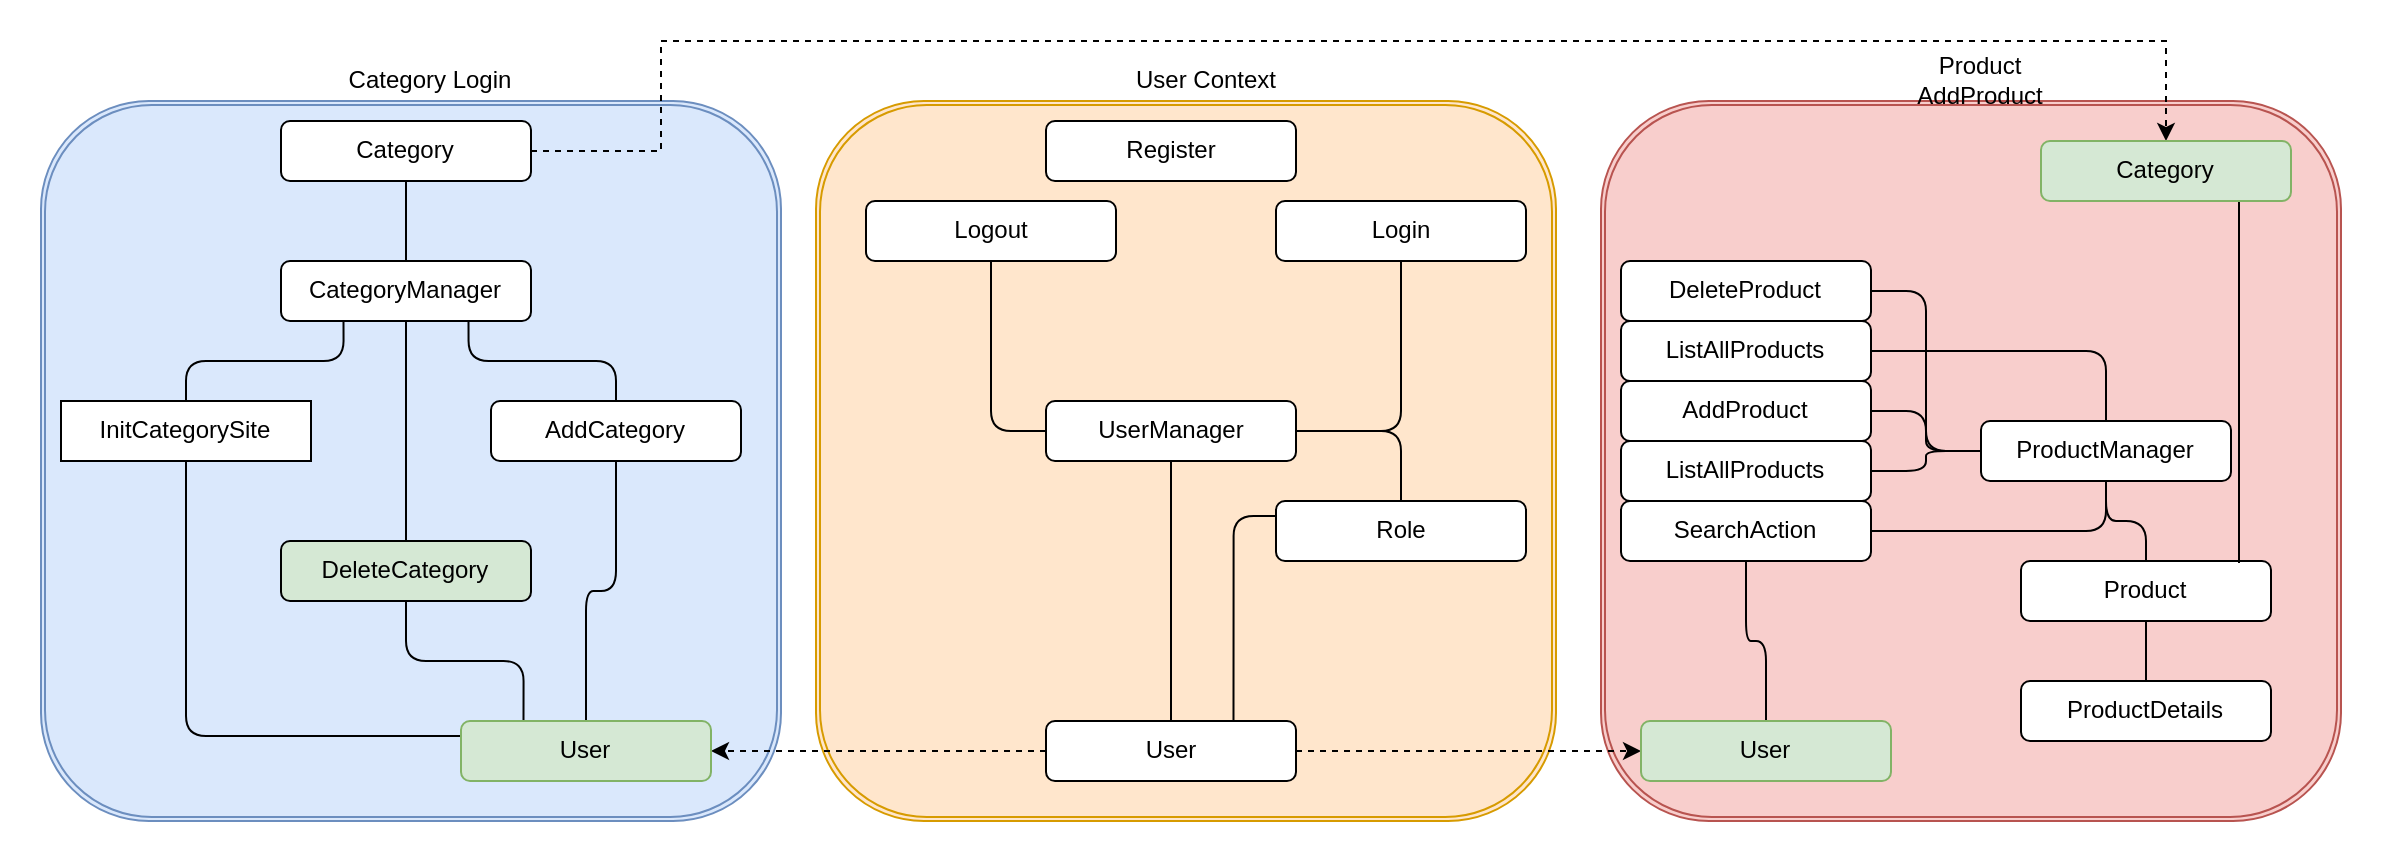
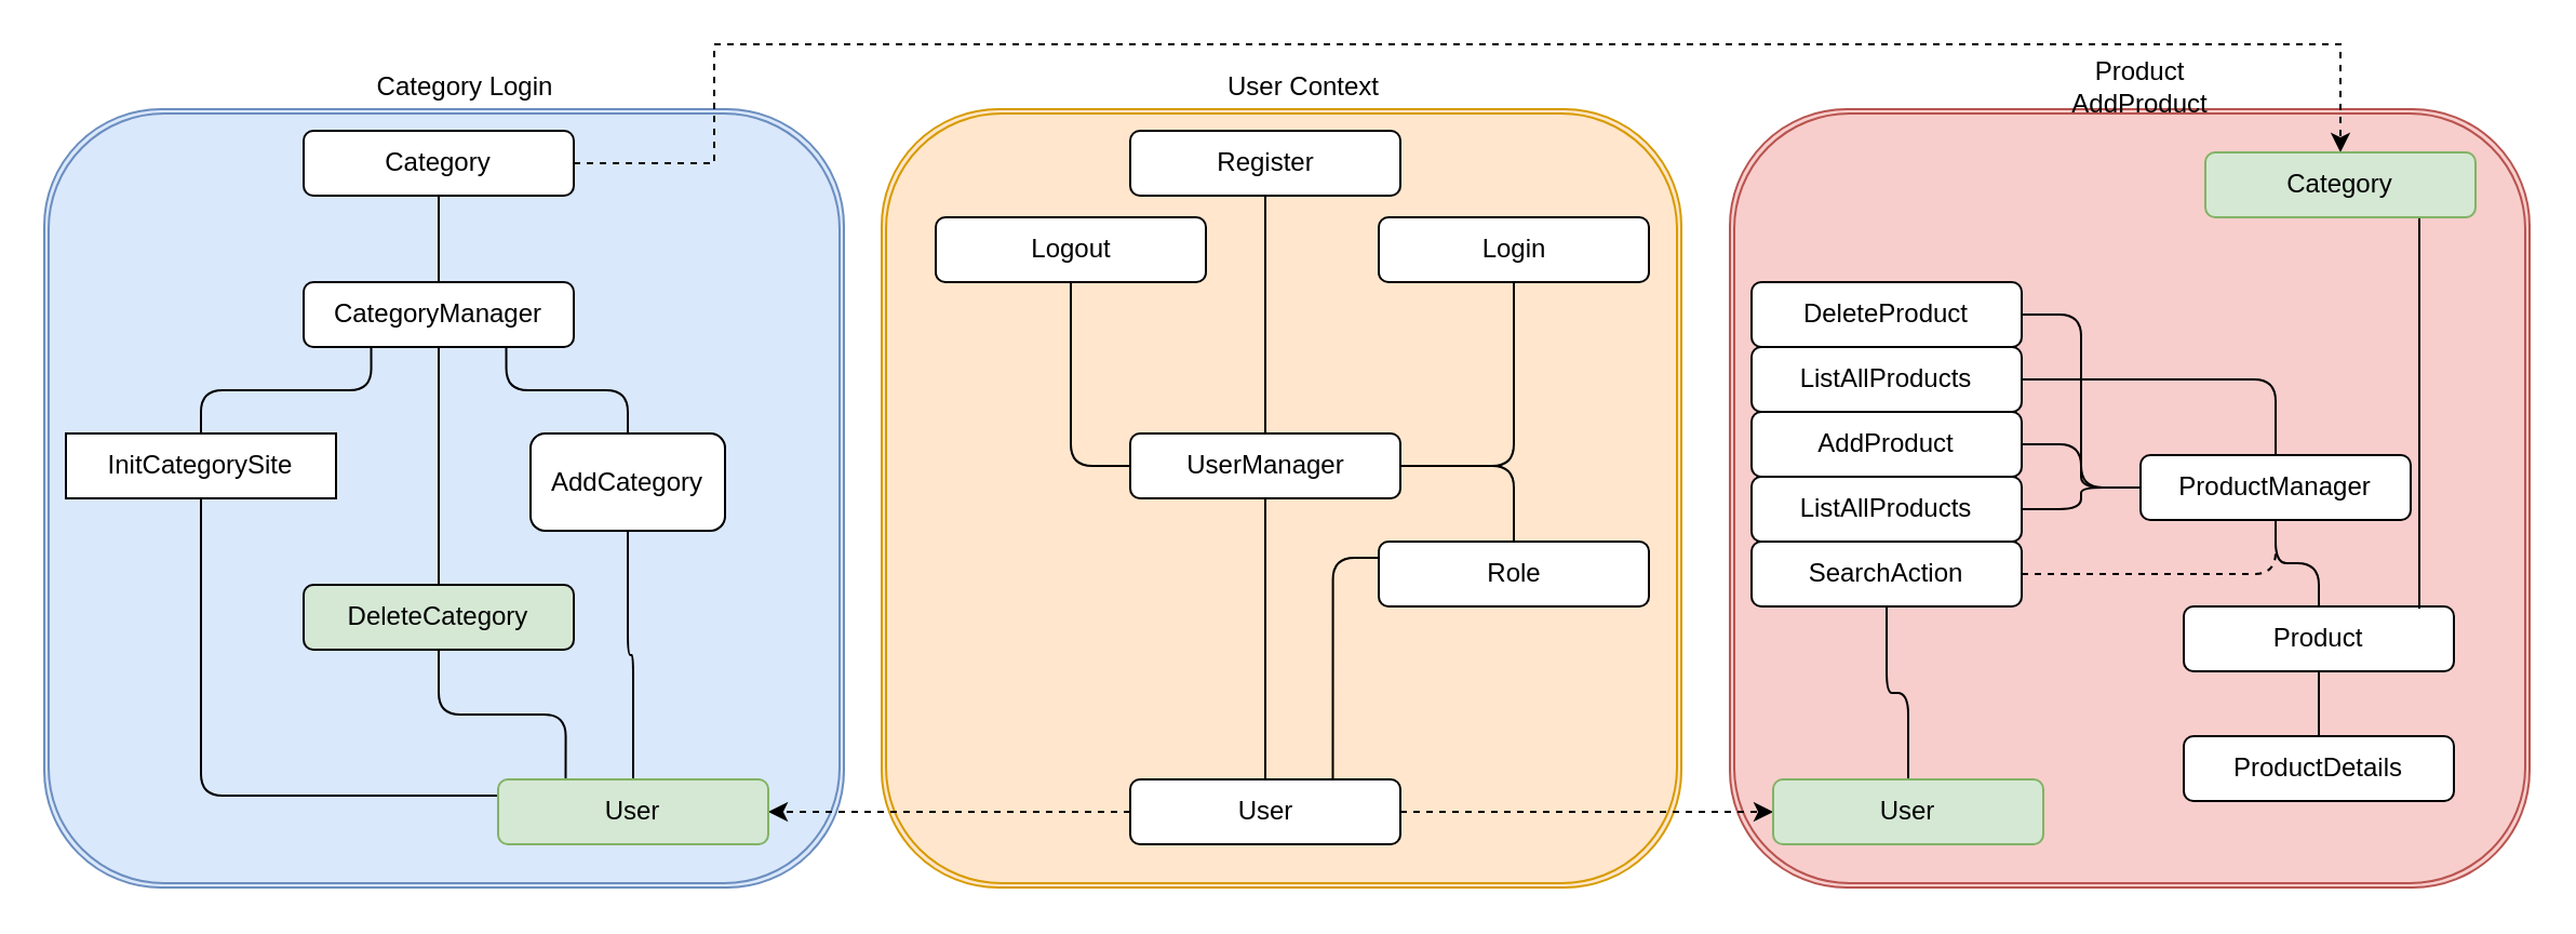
  <mxCell id="0" />
  <mxCell id="1" parent="0" />
  <mxCell id="2" value="" style="shape=ext;double=1;rounded=1;whiteSpace=wrap;html=1;fillColor=#ffe6cc;strokeColor=#d79b00;" parent="1" vertex="1"><mxGeometry x="407.5" y="50" width="370" height="360" as="geometry" /></mxCell>
  <mxCell id="3" value="User Context" style="text;html=1;strokeColor=none;fillColor=none;align=center;verticalAlign=middle;whiteSpace=wrap;rounded=0;" parent="1" vertex="1"><mxGeometry x="557.5" y="20" width="90" height="40" as="geometry" /></mxCell>
  <mxCell id="4" value="" style="shape=ext;double=1;rounded=1;whiteSpace=wrap;html=1;fillColor=#dae8fc;strokeColor=#6c8ebf;" parent="1" vertex="1"><mxGeometry x="20" y="50" width="370" height="360" as="geometry" /></mxCell>
  <mxCell id="5" value="Category Login" style="text;html=1;strokeColor=none;fillColor=none;align=center;verticalAlign=middle;whiteSpace=wrap;rounded=0;" parent="1" vertex="1"><mxGeometry x="140" y="20" width="150" height="40" as="geometry" /></mxCell>
  <mxCell id="6" value="" style="shape=ext;double=1;rounded=1;whiteSpace=wrap;html=1;fillColor=#f8cecc;strokeColor=#b85450;" parent="1" vertex="1"><mxGeometry x="800" y="50" width="370" height="360" as="geometry" /></mxCell>
  <mxCell id="7" value="Product AddProduct" style="text;html=1;strokeColor=none;fillColor=none;align=center;verticalAlign=middle;whiteSpace=wrap;rounded=0;" parent="1" vertex="1"><mxGeometry x="945" y="20" width="90" height="40" as="geometry" /></mxCell>
  <mxCell id="8" value="DeleteProduct" style="rounded=1;whiteSpace=wrap;html=1;" parent="1" vertex="1"><mxGeometry x="810" y="130" width="125" height="30" as="geometry" /></mxCell>
  <mxCell id="9" style="edgeStyle=orthogonalEdgeStyle;rounded=1;orthogonalLoop=1;jettySize=auto;html=1;exitX=1;exitY=0.5;exitDx=0;exitDy=0;endArrow=none;endFill=0;" parent="1" source="10" target="14" edge="1"><mxGeometry relative="1" as="geometry"><mxPoint x="980" y="285" as="targetPoint" /></mxGeometry></mxCell>
  <mxCell id="10" value="ListAllProducts" style="rounded=1;whiteSpace=wrap;html=1;" parent="1" vertex="1"><mxGeometry x="810" y="160" width="125" height="30" as="geometry" /></mxCell>
  <mxCell id="11" style="edgeStyle=orthogonalEdgeStyle;rounded=1;orthogonalLoop=1;jettySize=auto;html=1;exitX=1;exitY=0.5;exitDx=0;exitDy=0;endArrow=none;endFill=0;" parent="1" source="12" target="14" edge="1"><mxGeometry relative="1" as="geometry"><mxPoint x="980" y="280" as="targetPoint" /></mxGeometry></mxCell>
  <mxCell id="12" value="AddProduct" style="rounded=1;whiteSpace=wrap;html=1;" parent="1" vertex="1"><mxGeometry x="810" y="190" width="125" height="30" as="geometry" /></mxCell>
  <mxCell id="13" style="edgeStyle=orthogonalEdgeStyle;rounded=1;orthogonalLoop=1;jettySize=auto;html=1;exitX=0;exitY=0.5;exitDx=0;exitDy=0;entryX=1;entryY=0.5;entryDx=0;entryDy=0;endArrow=none;endFill=0;" parent="1" source="14" target="8" edge="1"><mxGeometry relative="1" as="geometry" /></mxCell>
  <mxCell id="14" value="ProductManager" style="rounded=1;whiteSpace=wrap;html=1;" parent="1" vertex="1"><mxGeometry x="990" y="210" width="125" height="30" as="geometry" /></mxCell>
  <mxCell id="15" style="edgeStyle=orthogonalEdgeStyle;rounded=1;orthogonalLoop=1;jettySize=auto;html=1;exitX=0.75;exitY=0;exitDx=0;exitDy=0;entryX=0;entryY=0.25;entryDx=0;entryDy=0;endArrow=none;endFill=0;" parent="1" source="18" target="30" edge="1"><mxGeometry relative="1" as="geometry" /></mxCell>
  <mxCell id="16" style="edgeStyle=orthogonalEdgeStyle;rounded=1;orthogonalLoop=1;jettySize=auto;html=1;exitX=1;exitY=0.5;exitDx=0;exitDy=0;entryX=0;entryY=0.5;entryDx=0;entryDy=0;endArrow=classic;endFill=1;dashed=1;" parent="1" source="18" target="52" edge="1"><mxGeometry relative="1" as="geometry" /></mxCell>
  <mxCell id="17" style="edgeStyle=orthogonalEdgeStyle;rounded=1;orthogonalLoop=1;jettySize=auto;html=1;exitX=0;exitY=0.5;exitDx=0;exitDy=0;entryX=1;entryY=0.5;entryDx=0;entryDy=0;endArrow=classic;endFill=1;dashed=1;" parent="1" source="18" target="50" edge="1"><mxGeometry relative="1" as="geometry" /></mxCell>
  <mxCell id="18" value="User" style="rounded=1;whiteSpace=wrap;html=1;" parent="1" vertex="1"><mxGeometry x="522.5" y="360" width="125" height="30" as="geometry" /></mxCell>
  <mxCell id="19" style="edgeStyle=orthogonalEdgeStyle;rounded=1;orthogonalLoop=1;jettySize=auto;html=1;exitX=0.5;exitY=0;exitDx=0;exitDy=0;endArrow=none;endFill=0;" parent="1" source="21" target="14" edge="1"><mxGeometry relative="1" as="geometry" /></mxCell>
  <mxCell id="20" style="edgeStyle=orthogonalEdgeStyle;rounded=1;orthogonalLoop=1;jettySize=auto;html=1;exitX=0.5;exitY=1;exitDx=0;exitDy=0;entryX=0.5;entryY=0;entryDx=0;entryDy=0;endArrow=none;endFill=0;" parent="1" source="21" target="41" edge="1"><mxGeometry relative="1" as="geometry" /></mxCell>
  <mxCell id="21" value="Product&lt;span style=&quot;color: rgba(0 , 0 , 0 , 0) ; font-family: monospace ; font-size: 0px&quot;&gt;%3CmxGraphModel%3E%3Croot%3E%3CmxCell%20id%3D%220%22%2F%3E%3CmxCell%20id%3D%221%22%20parent%3D%220%22%2F%3E%3CmxCell%20id%3D%222%22%20value%3D%22ProductManager%22%20style%3D%22rounded%3D1%3BwhiteSpace%3Dwrap%3Bhtml%3D1%3B%22%20vertex%3D%221%22%20parent%3D%221%22%3E%3CmxGeometry%20x%3D%22363%22%20y%3D%2230%22%20width%3D%22125%22%20height%3D%2230%22%20as%3D%22geometry%22%2F%3E%3C%2FmxCell%3E%3C%2Froot%3E%3C%2FmxGraphModel%3E&lt;/span&gt;" style="rounded=1;whiteSpace=wrap;html=1;" parent="1" vertex="1"><mxGeometry x="1010" y="280" width="125" height="30" as="geometry" /></mxCell>
  <mxCell id="22" style="edgeStyle=orthogonalEdgeStyle;rounded=1;orthogonalLoop=1;jettySize=auto;html=1;exitX=0.5;exitY=1;exitDx=0;exitDy=0;entryX=0;entryY=0.5;entryDx=0;entryDy=0;endArrow=none;endFill=0;" parent="1" source="23" target="29" edge="1"><mxGeometry relative="1" as="geometry" /></mxCell>
  <mxCell id="23" value="Logout" style="rounded=1;whiteSpace=wrap;html=1;" parent="1" vertex="1"><mxGeometry x="432.5" y="100" width="125" height="30" as="geometry" /></mxCell>
  <mxCell id="24" style="edgeStyle=orthogonalEdgeStyle;rounded=1;orthogonalLoop=1;jettySize=auto;html=1;exitX=0.5;exitY=1;exitDx=0;exitDy=0;entryX=1;entryY=0.5;entryDx=0;entryDy=0;endArrow=none;endFill=0;" parent="1" source="25" target="29" edge="1"><mxGeometry relative="1" as="geometry" /></mxCell>
  <mxCell id="25" value="Login" style="rounded=1;whiteSpace=wrap;html=1;" parent="1" vertex="1"><mxGeometry x="637.5" y="100" width="125" height="30" as="geometry" /></mxCell>
  <mxCell id="26" style="edgeStyle=orthogonalEdgeStyle;rounded=1;orthogonalLoop=1;jettySize=auto;html=1;exitX=1;exitY=0.5;exitDx=0;exitDy=0;entryX=0.5;entryY=0;entryDx=0;entryDy=0;endArrow=none;endFill=0;" parent="1" source="29" target="30" edge="1"><mxGeometry relative="1" as="geometry" /></mxCell>
+ <mxCell id="27" style="edgeStyle=orthogonalEdgeStyle;rounded=1;orthogonalLoop=1;jettySize=auto;html=1;exitX=0.5;exitY=0;exitDx=0;exitDy=0;entryX=0.5;entryY=1;entryDx=0;entryDy=0;endArrow=none;endFill=0;" parent="1" source="29" target="44" edge="1"><mxGeometry relative="1" as="geometry" /></mxCell>
  <mxCell id="28" style="edgeStyle=orthogonalEdgeStyle;curved=1;orthogonalLoop=1;jettySize=auto;html=1;exitX=0.5;exitY=1;exitDx=0;exitDy=0;endArrow=none;endFill=0;" parent="1" source="29" target="18" edge="1"><mxGeometry relative="1" as="geometry" /></mxCell>
  <mxCell id="29" value="UserManager" style="rounded=1;whiteSpace=wrap;html=1;" parent="1" vertex="1"><mxGeometry x="522.5" y="200" width="125" height="30" as="geometry" /></mxCell>
  <mxCell id="30" value="Role" style="rounded=1;whiteSpace=wrap;html=1;" parent="1" vertex="1"><mxGeometry x="637.5" y="250" width="125" height="30" as="geometry" /></mxCell>
  <mxCell id="31" style="edgeStyle=orthogonalEdgeStyle;rounded=1;orthogonalLoop=1;jettySize=auto;html=1;exitX=0.75;exitY=1;exitDx=0;exitDy=0;entryX=0.5;entryY=0;entryDx=0;entryDy=0;endArrow=none;endFill=0;" parent="1" source="34" target="37" edge="1"><mxGeometry relative="1" as="geometry" /></mxCell>
  <mxCell id="32" style="edgeStyle=orthogonalEdgeStyle;rounded=1;orthogonalLoop=1;jettySize=auto;html=1;exitX=0.25;exitY=1;exitDx=0;exitDy=0;entryX=0.5;entryY=0;entryDx=0;entryDy=0;endArrow=none;endFill=0;" parent="1" source="34" target="35" edge="1"><mxGeometry relative="1" as="geometry" /></mxCell>
  <mxCell id="33" style="edgeStyle=orthogonalEdgeStyle;rounded=1;orthogonalLoop=1;jettySize=auto;html=1;exitX=0.5;exitY=1;exitDx=0;exitDy=0;endArrow=none;endFill=0;" parent="1" source="34" target="43" edge="1"><mxGeometry relative="1" as="geometry" /></mxCell>
  <mxCell id="34" value="CategoryManager" style="rounded=1;whiteSpace=wrap;html=1;" parent="1" vertex="1"><mxGeometry x="140" y="130" width="125" height="30" as="geometry" /></mxCell>
  <mxCell id="35" value="InitCategorySite" style="whiteSpace=wrap;html=1;rounded=0;" parent="1" vertex="1"><mxGeometry x="30" y="200" width="125" height="30" as="geometry" /></mxCell>
  <mxCell id="36" style="edgeStyle=orthogonalEdgeStyle;rounded=1;orthogonalLoop=1;jettySize=auto;html=1;exitX=0.5;exitY=1;exitDx=0;exitDy=0;endArrow=none;endFill=0;" parent="1" source="37" target="50" edge="1"><mxGeometry relative="1" as="geometry" /></mxCell>
- <mxCell id="37" value="AddCategory" style="rounded=1;whiteSpace=wrap;html=1;" parent="1" vertex="1"><mxGeometry x="245" y="200" width="125" height="30" as="geometry" /></mxCell>
+ <mxCell id="37" value="AddCategory" style="rounded=1;whiteSpace=wrap;html=1;" parent="1" vertex="1"><mxGeometry x="245" y="200" width="90" height="45" as="geometry" /></mxCell>
  <mxCell id="38" style="edgeStyle=orthogonalEdgeStyle;rounded=1;orthogonalLoop=1;jettySize=auto;html=1;exitX=0.5;exitY=1;exitDx=0;exitDy=0;entryX=0.5;entryY=0;entryDx=0;entryDy=0;endArrow=none;endFill=0;" parent="1" source="40" target="34" edge="1"><mxGeometry relative="1" as="geometry" /></mxCell>
  <mxCell id="39" style="edgeStyle=orthogonalEdgeStyle;rounded=0;orthogonalLoop=1;jettySize=auto;html=1;exitX=1;exitY=0.5;exitDx=0;exitDy=0;entryX=0.5;entryY=0;entryDx=0;entryDy=0;dashed=1;" edge="1" parent="1" source="40" target="54"><mxGeometry relative="1" as="geometry"><Array as="points"><mxPoint x="330" y="75" /><mxPoint x="330" y="20" /><mxPoint x="1083" y="20" /></Array></mxGeometry></mxCell>
  <mxCell id="40" value="Category" style="rounded=1;whiteSpace=wrap;html=1;" parent="1" vertex="1"><mxGeometry x="140" y="60" width="125" height="30" as="geometry" /></mxCell>
  <mxCell id="41" value="ProductDetails" style="rounded=1;whiteSpace=wrap;html=1;" parent="1" vertex="1"><mxGeometry x="1010" y="340" width="125" height="30" as="geometry" /></mxCell>
  <mxCell id="42" style="edgeStyle=orthogonalEdgeStyle;rounded=1;orthogonalLoop=1;jettySize=auto;html=1;exitX=0.5;exitY=1;exitDx=0;exitDy=0;entryX=0.25;entryY=0;entryDx=0;entryDy=0;endArrow=none;endFill=0;" parent="1" source="43" target="50" edge="1"><mxGeometry relative="1" as="geometry" /></mxCell>
  <mxCell id="43" value="DeleteCategory" style="rounded=1;whiteSpace=wrap;html=1;fillColor=#d5e8d4;" parent="1" vertex="1"><mxGeometry x="140" y="270" width="125" height="30" as="geometry" /></mxCell>
  <mxCell id="44" value="Register" style="rounded=1;whiteSpace=wrap;html=1;" parent="1" vertex="1"><mxGeometry x="522.5" y="60" width="125" height="30" as="geometry" /></mxCell>
- <mxCell id="45" style="edgeStyle=orthogonalEdgeStyle;rounded=1;orthogonalLoop=1;jettySize=auto;html=1;exitX=1;exitY=0.5;exitDx=0;exitDy=0;endArrow=none;endFill=0;" parent="1" source="46" target="14" edge="1"><mxGeometry relative="1" as="geometry"><mxPoint x="980" y="290" as="targetPoint" /></mxGeometry></mxCell>
+ <mxCell id="45" style="edgeStyle=orthogonalEdgeStyle;rounded=1;orthogonalLoop=1;jettySize=auto;html=1;exitX=1;exitY=0.5;exitDx=0;exitDy=0;endArrow=none;endFill=0;dashed=1;" parent="1" source="46" target="14" edge="1"><mxGeometry relative="1" as="geometry"><mxPoint x="980" y="290" as="targetPoint" /></mxGeometry></mxCell>
  <mxCell id="46" value="SearchAction" style="rounded=1;whiteSpace=wrap;html=1;" parent="1" vertex="1"><mxGeometry x="810" y="250" width="125" height="30" as="geometry" /></mxCell>
  <mxCell id="47" style="edgeStyle=orthogonalEdgeStyle;rounded=1;orthogonalLoop=1;jettySize=auto;html=1;exitX=1;exitY=0.5;exitDx=0;exitDy=0;endArrow=none;endFill=0;" parent="1" source="48" target="14" edge="1"><mxGeometry relative="1" as="geometry"><mxPoint x="980" y="290" as="targetPoint" /></mxGeometry></mxCell>
  <mxCell id="48" value="ListAllProducts" style="rounded=1;whiteSpace=wrap;html=1;" parent="1" vertex="1"><mxGeometry x="810" y="220" width="125" height="30" as="geometry" /></mxCell>
  <mxCell id="49" style="edgeStyle=orthogonalEdgeStyle;rounded=1;orthogonalLoop=1;jettySize=auto;html=1;exitX=0;exitY=0.25;exitDx=0;exitDy=0;entryX=0.5;entryY=1;entryDx=0;entryDy=0;endArrow=none;endFill=0;" parent="1" source="50" target="35" edge="1"><mxGeometry relative="1" as="geometry" /></mxCell>
  <mxCell id="50" value="User" style="rounded=1;whiteSpace=wrap;html=1;fillColor=#d5e8d4;strokeColor=#82b366;" parent="1" vertex="1"><mxGeometry x="230" y="360" width="125" height="30" as="geometry" /></mxCell>
  <mxCell id="51" style="edgeStyle=orthogonalEdgeStyle;rounded=1;orthogonalLoop=1;jettySize=auto;html=1;exitX=0.5;exitY=0;exitDx=0;exitDy=0;entryX=0.5;entryY=1;entryDx=0;entryDy=0;endArrow=none;endFill=0;" parent="1" source="52" target="46" edge="1"><mxGeometry relative="1" as="geometry" /></mxCell>
  <mxCell id="52" value="User" style="rounded=1;whiteSpace=wrap;html=1;fillColor=#d5e8d4;strokeColor=#82b366;" parent="1" vertex="1"><mxGeometry x="820" y="360" width="125" height="30" as="geometry" /></mxCell>
  <mxCell id="53" style="edgeStyle=orthogonalEdgeStyle;rounded=0;orthogonalLoop=1;jettySize=auto;html=1;exitX=0.75;exitY=1;exitDx=0;exitDy=0;entryX=0.872;entryY=0.033;entryDx=0;entryDy=0;entryPerimeter=0;endArrow=none;endFill=0;" edge="1" parent="1" source="54" target="21"><mxGeometry relative="1" as="geometry"><Array as="points"><mxPoint x="1119" y="100" /></Array></mxGeometry></mxCell>
  <mxCell id="54" value="Category" style="rounded=1;whiteSpace=wrap;html=1;fillColor=#d5e8d4;strokeColor=#82b366;" vertex="1" parent="1"><mxGeometry x="1020" y="70" width="125" height="30" as="geometry" /></mxCell>
